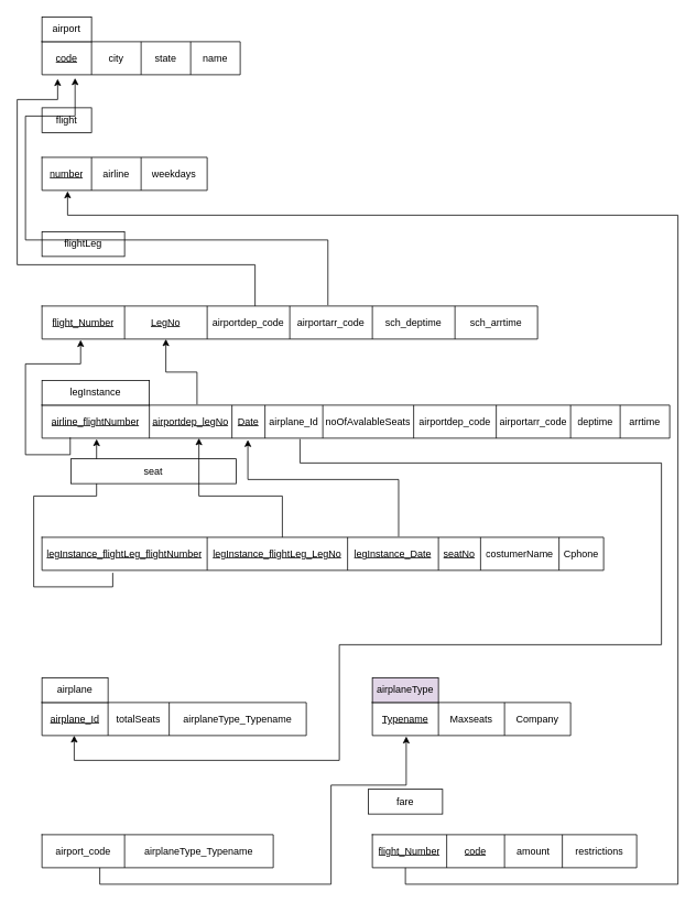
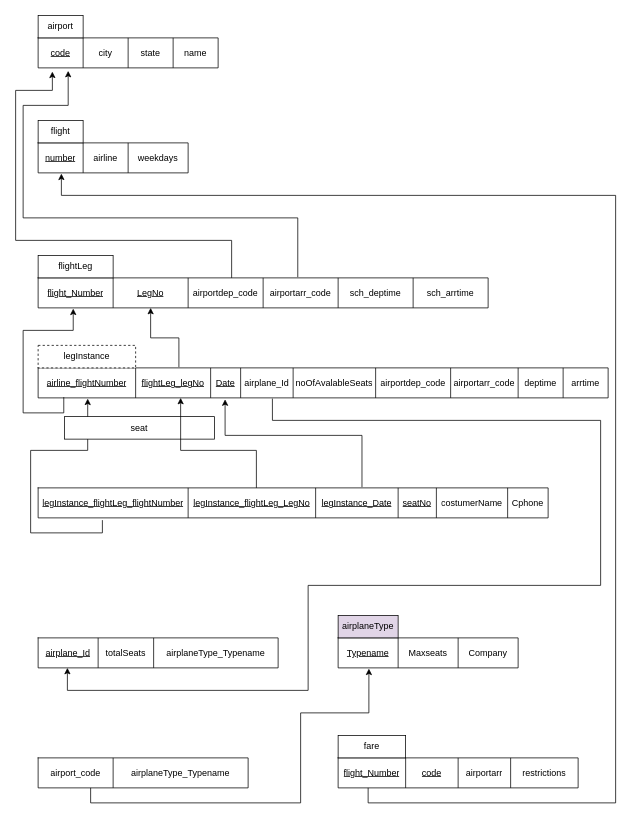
  <mxCell id="0" />
  <mxCell id="1" parent="0" />
  <mxCell id="2" value="" style="shape=table;startSize=0;container=1;collapsible=0;childLayout=tableLayout;" vertex="1" parent="1"><mxGeometry x="50" y="50" width="240" height="40" as="geometry" /></mxCell>
  <mxCell id="3" value="" style="shape=tableRow;horizontal=0;startSize=0;swimlaneHead=0;swimlaneBody=0;strokeColor=inherit;top=0;left=0;bottom=0;right=0;collapsible=0;dropTarget=0;fillColor=none;points=[[0,0.5],[1,0.5]];portConstraint=eastwest;" vertex="1" parent="2"><mxGeometry width="240" height="40" as="geometry" /></mxCell>
  <mxCell id="4" value="&lt;u&gt;code&lt;/u&gt;" style="shape=partialRectangle;html=1;whiteSpace=wrap;connectable=0;strokeColor=inherit;overflow=hidden;fillColor=none;top=0;left=0;bottom=0;right=0;pointerEvents=1;" vertex="1" parent="3"><mxGeometry width="60" height="40" as="geometry"><mxRectangle width="60" height="40" as="alternateBounds" /></mxGeometry></mxCell>
  <mxCell id="5" value="city" style="shape=partialRectangle;html=1;whiteSpace=wrap;connectable=0;strokeColor=inherit;overflow=hidden;fillColor=none;top=0;left=0;bottom=0;right=0;pointerEvents=1;" vertex="1" parent="3"><mxGeometry x="60" width="60" height="40" as="geometry"><mxRectangle width="60" height="40" as="alternateBounds" /></mxGeometry></mxCell>
  <mxCell id="6" value="state" style="shape=partialRectangle;html=1;whiteSpace=wrap;connectable=0;strokeColor=inherit;overflow=hidden;fillColor=none;top=0;left=0;bottom=0;right=0;pointerEvents=1;" vertex="1" parent="3"><mxGeometry x="120" width="60" height="40" as="geometry"><mxRectangle width="60" height="40" as="alternateBounds" /></mxGeometry></mxCell>
  <mxCell id="7" value="name" style="shape=partialRectangle;html=1;whiteSpace=wrap;connectable=0;strokeColor=inherit;overflow=hidden;fillColor=none;top=0;left=0;bottom=0;right=0;pointerEvents=1;" vertex="1" parent="3"><mxGeometry x="180" width="60" height="40" as="geometry"><mxRectangle width="60" height="40" as="alternateBounds" /></mxGeometry></mxCell>
  <mxCell id="8" value="airport" style="rounded=0;whiteSpace=wrap;html=1;" vertex="1" parent="1"><mxGeometry x="50" y="20" width="60" height="30" as="geometry" /></mxCell>
  <mxCell id="9" value="" style="shape=table;startSize=0;container=1;collapsible=0;childLayout=tableLayout;" vertex="1" parent="1"><mxGeometry x="50" y="190" width="200" height="40" as="geometry" /></mxCell>
  <mxCell id="10" value="" style="shape=tableRow;horizontal=0;startSize=0;swimlaneHead=0;swimlaneBody=0;strokeColor=inherit;top=0;left=0;bottom=0;right=0;collapsible=0;dropTarget=0;fillColor=none;points=[[0,0.5],[1,0.5]];portConstraint=eastwest;" vertex="1" parent="9"><mxGeometry width="200" height="40" as="geometry" /></mxCell>
  <mxCell id="11" value="&lt;u&gt;number&lt;/u&gt;" style="shape=partialRectangle;html=1;whiteSpace=wrap;connectable=0;strokeColor=inherit;overflow=hidden;fillColor=none;top=0;left=0;bottom=0;right=0;pointerEvents=1;" vertex="1" parent="10"><mxGeometry width="60" height="40" as="geometry"><mxRectangle width="60" height="40" as="alternateBounds" /></mxGeometry></mxCell>
  <mxCell id="12" value="airline" style="shape=partialRectangle;html=1;whiteSpace=wrap;connectable=0;strokeColor=inherit;overflow=hidden;fillColor=none;top=0;left=0;bottom=0;right=0;pointerEvents=1;" vertex="1" parent="10"><mxGeometry x="60" width="60" height="40" as="geometry"><mxRectangle width="60" height="40" as="alternateBounds" /></mxGeometry></mxCell>
  <mxCell id="13" value="weekdays" style="shape=partialRectangle;html=1;whiteSpace=wrap;connectable=0;strokeColor=inherit;overflow=hidden;fillColor=none;top=0;left=0;bottom=0;right=0;pointerEvents=1;" vertex="1" parent="10"><mxGeometry x="120" width="80" height="40" as="geometry"><mxRectangle width="80" height="40" as="alternateBounds" /></mxGeometry></mxCell>
- <mxCell id="14" value="flight" style="rounded=0;whiteSpace=wrap;html=1;" vertex="1" parent="1"><mxGeometry x="50" y="130" width="60" height="30" as="geometry" /></mxCell>
+ <mxCell id="14" value="flight" style="rounded=0;whiteSpace=wrap;html=1;" vertex="1" parent="1"><mxGeometry x="50" y="160" width="60" height="30" as="geometry" /></mxCell>
  <mxCell id="15" value="" style="shape=table;startSize=0;container=1;collapsible=0;childLayout=tableLayout;" vertex="1" parent="1"><mxGeometry x="50" y="370" width="600" height="40" as="geometry" /></mxCell>
  <mxCell id="16" value="" style="shape=tableRow;horizontal=0;startSize=0;swimlaneHead=0;swimlaneBody=0;strokeColor=inherit;top=0;left=0;bottom=0;right=0;collapsible=0;dropTarget=0;fillColor=none;points=[[0,0.5],[1,0.5]];portConstraint=eastwest;" vertex="1" parent="15"><mxGeometry width="600" height="40" as="geometry" /></mxCell>
  <mxCell id="17" value="&lt;u&gt;flight_Number&lt;/u&gt;" style="shape=partialRectangle;html=1;whiteSpace=wrap;connectable=0;strokeColor=inherit;overflow=hidden;fillColor=none;top=0;left=0;bottom=0;right=0;pointerEvents=1;" vertex="1" parent="16"><mxGeometry width="100" height="40" as="geometry"><mxRectangle width="100" height="40" as="alternateBounds" /></mxGeometry></mxCell>
  <mxCell id="18" value="&lt;u&gt;LegNo&lt;/u&gt;" style="shape=partialRectangle;html=1;whiteSpace=wrap;connectable=0;strokeColor=inherit;overflow=hidden;fillColor=none;top=0;left=0;bottom=0;right=0;pointerEvents=1;" vertex="1" parent="16"><mxGeometry x="100" width="100" height="40" as="geometry"><mxRectangle width="100" height="40" as="alternateBounds" /></mxGeometry></mxCell>
  <mxCell id="19" value="airportdep_code" style="shape=partialRectangle;html=1;whiteSpace=wrap;connectable=0;strokeColor=inherit;overflow=hidden;fillColor=none;top=0;left=0;bottom=0;right=0;pointerEvents=1;" vertex="1" parent="16"><mxGeometry x="200" width="100" height="40" as="geometry"><mxRectangle width="100" height="40" as="alternateBounds" /></mxGeometry></mxCell>
  <mxCell id="20" value="airportarr_code" style="shape=partialRectangle;html=1;whiteSpace=wrap;connectable=0;strokeColor=inherit;overflow=hidden;fillColor=none;top=0;left=0;bottom=0;right=0;pointerEvents=1;" vertex="1" parent="16"><mxGeometry x="300" width="100" height="40" as="geometry"><mxRectangle width="100" height="40" as="alternateBounds" /></mxGeometry></mxCell>
  <mxCell id="21" value="sch_deptime" style="shape=partialRectangle;html=1;whiteSpace=wrap;connectable=0;strokeColor=inherit;overflow=hidden;fillColor=none;top=0;left=0;bottom=0;right=0;pointerEvents=1;" vertex="1" parent="16"><mxGeometry x="400" width="100" height="40" as="geometry"><mxRectangle width="100" height="40" as="alternateBounds" /></mxGeometry></mxCell>
  <mxCell id="22" value="sch_arrtime" style="shape=partialRectangle;html=1;whiteSpace=wrap;connectable=0;strokeColor=inherit;overflow=hidden;fillColor=none;top=0;left=0;bottom=0;right=0;pointerEvents=1;" vertex="1" parent="16"><mxGeometry x="500" width="100" height="40" as="geometry"><mxRectangle width="100" height="40" as="alternateBounds" /></mxGeometry></mxCell>
- <mxCell id="23" value="flightLeg" style="rounded=0;whiteSpace=wrap;html=1;" vertex="1" parent="1"><mxGeometry x="50" y="280" width="100" height="30" as="geometry" /></mxCell>
+ <mxCell id="23" value="flightLeg" style="rounded=0;whiteSpace=wrap;html=1;" vertex="1" parent="1"><mxGeometry x="50" y="340" width="100" height="30" as="geometry" /></mxCell>
  <mxCell id="24" value="" style="shape=table;startSize=0;container=1;collapsible=0;childLayout=tableLayout;" vertex="1" parent="1"><mxGeometry x="50" y="490" width="760" height="40" as="geometry" /></mxCell>
  <mxCell id="25" value="" style="shape=tableRow;horizontal=0;startSize=0;swimlaneHead=0;swimlaneBody=0;strokeColor=inherit;top=0;left=0;bottom=0;right=0;collapsible=0;dropTarget=0;fillColor=none;points=[[0,0.5],[1,0.5]];portConstraint=eastwest;" vertex="1" parent="24"><mxGeometry width="760" height="40" as="geometry" /></mxCell>
  <mxCell id="26" value="&lt;u&gt;airline_flightNumber&lt;/u&gt;" style="shape=partialRectangle;html=1;whiteSpace=wrap;connectable=0;strokeColor=inherit;overflow=hidden;fillColor=none;top=0;left=0;bottom=0;right=0;pointerEvents=1;" vertex="1" parent="25"><mxGeometry width="130" height="40" as="geometry"><mxRectangle width="130" height="40" as="alternateBounds" /></mxGeometry></mxCell>
- <mxCell id="27" value="&lt;u&gt;airportdep_legNo&lt;/u&gt;" style="shape=partialRectangle;html=1;whiteSpace=wrap;connectable=0;strokeColor=inherit;overflow=hidden;fillColor=none;top=0;left=0;bottom=0;right=0;pointerEvents=1;" vertex="1" parent="25"><mxGeometry x="130" width="100" height="40" as="geometry"><mxRectangle width="100" height="40" as="alternateBounds" /></mxGeometry></mxCell>
+ <mxCell id="27" value="&lt;u&gt;flightLeg_legNo&lt;/u&gt;" style="shape=partialRectangle;html=1;whiteSpace=wrap;connectable=0;strokeColor=inherit;overflow=hidden;fillColor=none;top=0;left=0;bottom=0;right=0;pointerEvents=1;" vertex="1" parent="25"><mxGeometry x="130" width="100" height="40" as="geometry"><mxRectangle width="100" height="40" as="alternateBounds" /></mxGeometry></mxCell>
  <mxCell id="28" value="&lt;u&gt;Date&lt;/u&gt;" style="shape=partialRectangle;html=1;whiteSpace=wrap;connectable=0;strokeColor=inherit;overflow=hidden;fillColor=none;top=0;left=0;bottom=0;right=0;pointerEvents=1;" vertex="1" parent="25"><mxGeometry x="230" width="40" height="40" as="geometry"><mxRectangle width="40" height="40" as="alternateBounds" /></mxGeometry></mxCell>
  <mxCell id="29" value="airplane_Id" style="shape=partialRectangle;html=1;whiteSpace=wrap;connectable=0;strokeColor=inherit;overflow=hidden;fillColor=none;top=0;left=0;bottom=0;right=0;pointerEvents=1;" vertex="1" parent="25"><mxGeometry x="270" width="70" height="40" as="geometry"><mxRectangle width="70" height="40" as="alternateBounds" /></mxGeometry></mxCell>
  <mxCell id="30" value="noOfAvalableSeats" style="shape=partialRectangle;html=1;whiteSpace=wrap;connectable=0;strokeColor=inherit;overflow=hidden;fillColor=none;top=0;left=0;bottom=0;right=0;pointerEvents=1;" vertex="1" parent="25"><mxGeometry x="340" width="110" height="40" as="geometry"><mxRectangle width="110" height="40" as="alternateBounds" /></mxGeometry></mxCell>
  <mxCell id="31" value="airportdep_code" style="shape=partialRectangle;html=1;whiteSpace=wrap;connectable=0;strokeColor=inherit;overflow=hidden;fillColor=none;top=0;left=0;bottom=0;right=0;pointerEvents=1;" vertex="1" parent="25"><mxGeometry x="450" width="100" height="40" as="geometry"><mxRectangle width="100" height="40" as="alternateBounds" /></mxGeometry></mxCell>
  <mxCell id="32" value="airportarr_code" style="shape=partialRectangle;html=1;whiteSpace=wrap;connectable=0;strokeColor=inherit;overflow=hidden;fillColor=none;top=0;left=0;bottom=0;right=0;pointerEvents=1;" vertex="1" parent="25"><mxGeometry x="550" width="90" height="40" as="geometry"><mxRectangle width="90" height="40" as="alternateBounds" /></mxGeometry></mxCell>
  <mxCell id="33" value="deptime" style="shape=partialRectangle;html=1;whiteSpace=wrap;connectable=0;strokeColor=inherit;overflow=hidden;fillColor=none;top=0;left=0;bottom=0;right=0;pointerEvents=1;" vertex="1" parent="25"><mxGeometry x="640" width="60" height="40" as="geometry"><mxRectangle width="60" height="40" as="alternateBounds" /></mxGeometry></mxCell>
  <mxCell id="34" value="arrtime" style="shape=partialRectangle;html=1;whiteSpace=wrap;connectable=0;strokeColor=inherit;overflow=hidden;fillColor=none;top=0;left=0;bottom=0;right=0;pointerEvents=1;" vertex="1" parent="25"><mxGeometry x="700" width="60" height="40" as="geometry"><mxRectangle width="60" height="40" as="alternateBounds" /></mxGeometry></mxCell>
- <mxCell id="35" value="legInstance" style="rounded=0;whiteSpace=wrap;html=1;" vertex="1" parent="1"><mxGeometry x="50" y="460" width="130" height="30" as="geometry" /></mxCell>
+ <mxCell id="35" value="legInstance" style="rounded=0;whiteSpace=wrap;html=1;dashed=1;" vertex="1" parent="1"><mxGeometry x="50" y="460" width="130" height="30" as="geometry" /></mxCell>
  <mxCell id="36" style="edgeStyle=orthogonalEdgeStyle;rounded=0;orthogonalLoop=1;jettySize=auto;html=1;exitX=0.126;exitY=1.075;exitDx=0;exitDy=0;entryX=0.087;entryY=1.025;entryDx=0;entryDy=0;entryPerimeter=0;exitPerimeter=0;" edge="1" parent="1" source="42" target="24"><mxGeometry relative="1" as="geometry"><Array as="points"><mxPoint x="136" y="710" /><mxPoint x="40" y="710" /><mxPoint x="40" y="600" /><mxPoint x="116" y="600" /></Array></mxGeometry></mxCell>
  <mxCell id="37" value="" style="shape=table;startSize=0;container=1;collapsible=0;childLayout=tableLayout;" vertex="1" parent="1"><mxGeometry x="50" y="850" width="320" height="40" as="geometry" /></mxCell>
  <mxCell id="38" value="" style="shape=tableRow;horizontal=0;startSize=0;swimlaneHead=0;swimlaneBody=0;strokeColor=inherit;top=0;left=0;bottom=0;right=0;collapsible=0;dropTarget=0;fillColor=none;points=[[0,0.5],[1,0.5]];portConstraint=eastwest;" vertex="1" parent="37"><mxGeometry width="320" height="40" as="geometry" /></mxCell>
  <mxCell id="39" value="&lt;u&gt;airplane_Id&lt;/u&gt;" style="shape=partialRectangle;html=1;whiteSpace=wrap;connectable=0;strokeColor=inherit;overflow=hidden;fillColor=none;top=0;left=0;bottom=0;right=0;pointerEvents=1;" vertex="1" parent="38"><mxGeometry width="80" height="40" as="geometry"><mxRectangle width="80" height="40" as="alternateBounds" /></mxGeometry></mxCell>
  <mxCell id="40" value="totalSeats" style="shape=partialRectangle;html=1;whiteSpace=wrap;connectable=0;strokeColor=inherit;overflow=hidden;fillColor=none;top=0;left=0;bottom=0;right=0;pointerEvents=1;" vertex="1" parent="38"><mxGeometry x="80" width="74" height="40" as="geometry"><mxRectangle width="74" height="40" as="alternateBounds" /></mxGeometry></mxCell>
  <mxCell id="41" value="airplaneType_Typename" style="shape=partialRectangle;html=1;whiteSpace=wrap;connectable=0;strokeColor=inherit;overflow=hidden;fillColor=none;top=0;left=0;bottom=0;right=0;pointerEvents=1;" vertex="1" parent="38"><mxGeometry x="154" width="166" height="40" as="geometry"><mxRectangle width="166" height="40" as="alternateBounds" /></mxGeometry></mxCell>
  <mxCell id="42" value="" style="shape=table;startSize=0;container=1;collapsible=0;childLayout=tableLayout;" vertex="1" parent="1"><mxGeometry x="50" y="650" width="680" height="40" as="geometry" /></mxCell>
  <mxCell id="43" value="" style="shape=tableRow;horizontal=0;startSize=0;swimlaneHead=0;swimlaneBody=0;strokeColor=inherit;top=0;left=0;bottom=0;right=0;collapsible=0;dropTarget=0;fillColor=none;points=[[0,0.5],[1,0.5]];portConstraint=eastwest;" vertex="1" parent="42"><mxGeometry width="680" height="40" as="geometry" /></mxCell>
  <mxCell id="44" value="&lt;u&gt;legInstance_flightLeg_flightNumber&lt;/u&gt;" style="shape=partialRectangle;html=1;whiteSpace=wrap;connectable=0;strokeColor=inherit;overflow=hidden;fillColor=none;top=0;left=0;bottom=0;right=0;pointerEvents=1;" vertex="1" parent="43"><mxGeometry width="200" height="40" as="geometry"><mxRectangle width="200" height="40" as="alternateBounds" /></mxGeometry></mxCell>
  <mxCell id="45" value="&lt;u&gt;legInstance_flightLeg_LegNo&lt;/u&gt;" style="shape=partialRectangle;html=1;whiteSpace=wrap;connectable=0;strokeColor=inherit;overflow=hidden;fillColor=none;top=0;left=0;bottom=0;right=0;pointerEvents=1;" vertex="1" parent="43"><mxGeometry x="200" width="170" height="40" as="geometry"><mxRectangle width="170" height="40" as="alternateBounds" /></mxGeometry></mxCell>
  <mxCell id="46" value="&lt;u&gt;legInstance_Date&lt;/u&gt;" style="shape=partialRectangle;html=1;whiteSpace=wrap;connectable=0;strokeColor=inherit;overflow=hidden;fillColor=none;top=0;left=0;bottom=0;right=0;pointerEvents=1;" vertex="1" parent="43"><mxGeometry x="370" width="110" height="40" as="geometry"><mxRectangle width="110" height="40" as="alternateBounds" /></mxGeometry></mxCell>
  <mxCell id="47" value="&lt;u&gt;seatNo&lt;/u&gt;" style="shape=partialRectangle;html=1;whiteSpace=wrap;connectable=0;strokeColor=inherit;overflow=hidden;fillColor=none;top=0;left=0;bottom=0;right=0;pointerEvents=1;" vertex="1" parent="43"><mxGeometry x="480" width="51" height="40" as="geometry"><mxRectangle width="51" height="40" as="alternateBounds" /></mxGeometry></mxCell>
  <mxCell id="48" value="costumerName" style="shape=partialRectangle;html=1;whiteSpace=wrap;connectable=0;strokeColor=inherit;overflow=hidden;fillColor=none;top=0;left=0;bottom=0;right=0;pointerEvents=1;" vertex="1" parent="43"><mxGeometry x="531" width="95" height="40" as="geometry"><mxRectangle width="95" height="40" as="alternateBounds" /></mxGeometry></mxCell>
  <mxCell id="49" value="Cphone" style="shape=partialRectangle;html=1;whiteSpace=wrap;connectable=0;strokeColor=inherit;overflow=hidden;fillColor=none;top=0;left=0;bottom=0;right=0;pointerEvents=1;" vertex="1" parent="43"><mxGeometry x="626" width="54" height="40" as="geometry"><mxRectangle width="54" height="40" as="alternateBounds" /></mxGeometry></mxCell>
  <mxCell id="50" value="seat" style="rounded=0;whiteSpace=wrap;html=1;" vertex="1" parent="1"><mxGeometry x="85" y="555" width="200" height="30" as="geometry" /></mxCell>
- <mxCell id="51" value="airplane" style="rounded=0;whiteSpace=wrap;html=1;" vertex="1" parent="1"><mxGeometry x="50" y="820" width="80" height="30" as="geometry" /></mxCell>
  <mxCell id="52" value="" style="shape=table;startSize=0;container=1;collapsible=0;childLayout=tableLayout;" vertex="1" parent="1"><mxGeometry x="450" y="850" width="240" height="40" as="geometry" /></mxCell>
  <mxCell id="53" value="" style="shape=tableRow;horizontal=0;startSize=0;swimlaneHead=0;swimlaneBody=0;strokeColor=inherit;top=0;left=0;bottom=0;right=0;collapsible=0;dropTarget=0;fillColor=none;points=[[0,0.5],[1,0.5]];portConstraint=eastwest;" vertex="1" parent="52"><mxGeometry width="240" height="40" as="geometry" /></mxCell>
  <mxCell id="54" value="&lt;u&gt;Typename&lt;/u&gt;" style="shape=partialRectangle;html=1;whiteSpace=wrap;connectable=0;strokeColor=inherit;overflow=hidden;fillColor=none;top=0;left=0;bottom=0;right=0;pointerEvents=1;" vertex="1" parent="53"><mxGeometry width="80" height="40" as="geometry"><mxRectangle width="80" height="40" as="alternateBounds" /></mxGeometry></mxCell>
  <mxCell id="55" value="Maxseats" style="shape=partialRectangle;html=1;whiteSpace=wrap;connectable=0;strokeColor=inherit;overflow=hidden;fillColor=none;top=0;left=0;bottom=0;right=0;pointerEvents=1;" vertex="1" parent="53"><mxGeometry x="80" width="80" height="40" as="geometry"><mxRectangle width="80" height="40" as="alternateBounds" /></mxGeometry></mxCell>
  <mxCell id="56" value="Company" style="shape=partialRectangle;html=1;whiteSpace=wrap;connectable=0;strokeColor=inherit;overflow=hidden;fillColor=none;top=0;left=0;bottom=0;right=0;pointerEvents=1;" vertex="1" parent="53"><mxGeometry x="160" width="80" height="40" as="geometry"><mxRectangle width="80" height="40" as="alternateBounds" /></mxGeometry></mxCell>
  <mxCell id="57" value="airplaneType" style="rounded=0;whiteSpace=wrap;html=1;fillColor=#e1d5e7;" vertex="1" parent="1"><mxGeometry x="450" y="820" width="80" height="30" as="geometry" /></mxCell>
  <mxCell id="58" value="" style="shape=table;startSize=0;container=1;collapsible=0;childLayout=tableLayout;" vertex="1" parent="1"><mxGeometry x="50" y="1010" width="280" height="40" as="geometry" /></mxCell>
  <mxCell id="59" value="" style="shape=tableRow;horizontal=0;startSize=0;swimlaneHead=0;swimlaneBody=0;strokeColor=inherit;top=0;left=0;bottom=0;right=0;collapsible=0;dropTarget=0;fillColor=none;points=[[0,0.5],[1,0.5]];portConstraint=eastwest;" vertex="1" parent="58"><mxGeometry width="280" height="40" as="geometry" /></mxCell>
  <mxCell id="60" value="airport_code" style="shape=partialRectangle;html=1;whiteSpace=wrap;connectable=0;strokeColor=inherit;overflow=hidden;fillColor=none;top=0;left=0;bottom=0;right=0;pointerEvents=1;" vertex="1" parent="59"><mxGeometry width="100" height="40" as="geometry"><mxRectangle width="100" height="40" as="alternateBounds" /></mxGeometry></mxCell>
  <mxCell id="61" value="airplaneType_Typename" style="shape=partialRectangle;html=1;whiteSpace=wrap;connectable=0;strokeColor=inherit;overflow=hidden;fillColor=none;top=0;left=0;bottom=0;right=0;pointerEvents=1;" vertex="1" parent="59"><mxGeometry x="100" width="180" height="40" as="geometry"><mxRectangle width="180" height="40" as="alternateBounds" /></mxGeometry></mxCell>
  <mxCell id="62" value="" style="shape=table;startSize=0;container=1;collapsible=0;childLayout=tableLayout;" vertex="1" parent="1"><mxGeometry x="450" y="1010" width="320" height="40" as="geometry" /></mxCell>
  <mxCell id="63" value="" style="shape=tableRow;horizontal=0;startSize=0;swimlaneHead=0;swimlaneBody=0;strokeColor=inherit;top=0;left=0;bottom=0;right=0;collapsible=0;dropTarget=0;fillColor=none;points=[[0,0.5],[1,0.5]];portConstraint=eastwest;" vertex="1" parent="62"><mxGeometry width="320" height="40" as="geometry" /></mxCell>
  <mxCell id="64" value="&lt;u&gt;flight_Number&lt;/u&gt;" style="shape=partialRectangle;html=1;whiteSpace=wrap;connectable=0;strokeColor=inherit;overflow=hidden;fillColor=none;top=0;left=0;bottom=0;right=0;pointerEvents=1;" vertex="1" parent="63"><mxGeometry width="90" height="40" as="geometry"><mxRectangle width="90" height="40" as="alternateBounds" /></mxGeometry></mxCell>
  <mxCell id="65" value="&lt;u&gt;code&lt;/u&gt;" style="shape=partialRectangle;html=1;whiteSpace=wrap;connectable=0;strokeColor=inherit;overflow=hidden;fillColor=none;top=0;left=0;bottom=0;right=0;pointerEvents=1;" vertex="1" parent="63"><mxGeometry x="90" width="70" height="40" as="geometry"><mxRectangle width="70" height="40" as="alternateBounds" /></mxGeometry></mxCell>
- <mxCell id="66" value="amount" style="shape=partialRectangle;html=1;whiteSpace=wrap;connectable=0;strokeColor=inherit;overflow=hidden;fillColor=none;top=0;left=0;bottom=0;right=0;pointerEvents=1;" vertex="1" parent="63"><mxGeometry x="160" width="70" height="40" as="geometry"><mxRectangle width="70" height="40" as="alternateBounds" /></mxGeometry></mxCell>
+ <mxCell id="66" value="airportarr" style="shape=partialRectangle;html=1;whiteSpace=wrap;connectable=0;strokeColor=inherit;overflow=hidden;fillColor=none;top=0;left=0;bottom=0;right=0;pointerEvents=1;" vertex="1" parent="63"><mxGeometry x="160" width="70" height="40" as="geometry"><mxRectangle width="70" height="40" as="alternateBounds" /></mxGeometry></mxCell>
  <mxCell id="67" value="restrictions" style="shape=partialRectangle;html=1;whiteSpace=wrap;connectable=0;strokeColor=inherit;overflow=hidden;fillColor=none;top=0;left=0;bottom=0;right=0;pointerEvents=1;" vertex="1" parent="63"><mxGeometry x="230" width="90" height="40" as="geometry"><mxRectangle width="90" height="40" as="alternateBounds" /></mxGeometry></mxCell>
- <mxCell id="68" value="fare" style="rounded=0;whiteSpace=wrap;html=1;" vertex="1" parent="1"><mxGeometry x="445" y="955" width="90" height="30" as="geometry" /></mxCell>
+ <mxCell id="68" value="fare" style="rounded=0;whiteSpace=wrap;html=1;" vertex="1" parent="1"><mxGeometry x="450" y="980" width="90" height="30" as="geometry" /></mxCell>
  <mxCell id="69" style="edgeStyle=orthogonalEdgeStyle;rounded=0;orthogonalLoop=1;jettySize=auto;html=1;exitX=0.411;exitY=1.025;exitDx=0;exitDy=0;entryX=0.122;entryY=1;entryDx=0;entryDy=0;entryPerimeter=0;exitPerimeter=0;" edge="1" parent="1" source="25" target="38"><mxGeometry relative="1" as="geometry"><Array as="points"><mxPoint x="362" y="560" /><mxPoint x="800" y="560" /><mxPoint x="800" y="780" /><mxPoint x="410" y="780" /><mxPoint x="410" y="920" /><mxPoint x="89" y="920" /></Array></mxGeometry></mxCell>
  <mxCell id="70" style="edgeStyle=orthogonalEdgeStyle;rounded=0;orthogonalLoop=1;jettySize=auto;html=1;exitX=0.25;exitY=1;exitDx=0;exitDy=0;entryX=0.171;entryY=1.025;entryDx=0;entryDy=0;entryPerimeter=0;" edge="1" parent="1" source="58" target="53"><mxGeometry relative="1" as="geometry"><Array as="points"><mxPoint x="120" y="1070" /><mxPoint x="400" y="1070" /><mxPoint x="400" y="950" /><mxPoint x="491" y="950" /></Array></mxGeometry></mxCell>
  <mxCell id="71" style="edgeStyle=orthogonalEdgeStyle;rounded=0;orthogonalLoop=1;jettySize=auto;html=1;exitX=0.125;exitY=1;exitDx=0;exitDy=0;entryX=0.155;entryY=1.025;entryDx=0;entryDy=0;entryPerimeter=0;exitPerimeter=0;" edge="1" parent="1" source="62" target="10"><mxGeometry relative="1" as="geometry"><Array as="points"><mxPoint x="490" y="1070" /><mxPoint x="820" y="1070" /><mxPoint x="820" y="260" /><mxPoint x="81" y="260" /></Array></mxGeometry></mxCell>
  <mxCell id="72" style="edgeStyle=orthogonalEdgeStyle;rounded=0;orthogonalLoop=1;jettySize=auto;html=1;exitX=0.635;exitY=-0.025;exitDx=0;exitDy=0;entryX=0.328;entryY=1.05;entryDx=0;entryDy=0;entryPerimeter=0;exitPerimeter=0;" edge="1" parent="1" source="43" target="24"><mxGeometry relative="1" as="geometry"><Array as="points"><mxPoint x="482" y="580" /><mxPoint x="299" y="580" /></Array></mxGeometry></mxCell>
  <mxCell id="73" style="edgeStyle=orthogonalEdgeStyle;rounded=0;orthogonalLoop=1;jettySize=auto;html=1;exitX=0.428;exitY=0;exitDx=0;exitDy=0;entryX=0.25;entryY=1;entryDx=0;entryDy=0;exitPerimeter=0;" edge="1" parent="1" source="43" target="24"><mxGeometry relative="1" as="geometry"><Array as="points"><mxPoint x="341" y="600" /><mxPoint x="240" y="600" /></Array></mxGeometry></mxCell>
  <mxCell id="74" style="edgeStyle=orthogonalEdgeStyle;rounded=0;orthogonalLoop=1;jettySize=auto;html=1;exitX=0.247;exitY=-0.025;exitDx=0;exitDy=0;entryX=0.25;entryY=1;entryDx=0;entryDy=0;exitPerimeter=0;" edge="1" parent="1" source="25" target="15"><mxGeometry relative="1" as="geometry" /></mxCell>
  <mxCell id="75" style="edgeStyle=orthogonalEdgeStyle;rounded=0;orthogonalLoop=1;jettySize=auto;html=1;exitX=0.045;exitY=0.975;exitDx=0;exitDy=0;entryX=0.078;entryY=1.025;entryDx=0;entryDy=0;entryPerimeter=0;exitPerimeter=0;" edge="1" parent="1" source="25" target="16"><mxGeometry relative="1" as="geometry"><Array as="points"><mxPoint x="84" y="550" /><mxPoint x="30" y="550" /><mxPoint x="30" y="440" /><mxPoint x="97" y="440" /></Array></mxGeometry></mxCell>
  <mxCell id="76" style="edgeStyle=orthogonalEdgeStyle;rounded=0;orthogonalLoop=1;jettySize=auto;html=1;exitX=0.577;exitY=-0.025;exitDx=0;exitDy=0;entryX=0.167;entryY=1.1;entryDx=0;entryDy=0;entryPerimeter=0;exitPerimeter=0;" edge="1" parent="1" source="16" target="2"><mxGeometry relative="1" as="geometry"><Array as="points"><mxPoint x="396" y="290" /><mxPoint x="30" y="290" /><mxPoint x="30" y="140" /><mxPoint x="90" y="140" /></Array></mxGeometry></mxCell>
  <mxCell id="77" style="edgeStyle=orthogonalEdgeStyle;rounded=0;orthogonalLoop=1;jettySize=auto;html=1;exitX=0.43;exitY=0;exitDx=0;exitDy=0;entryX=0.079;entryY=1.125;entryDx=0;entryDy=0;entryPerimeter=0;exitPerimeter=0;" edge="1" parent="1" source="16" target="2"><mxGeometry relative="1" as="geometry"><Array as="points"><mxPoint x="308" y="320" /><mxPoint x="20" y="320" /><mxPoint x="20" y="120" /><mxPoint x="69" y="120" /></Array></mxGeometry></mxCell>
